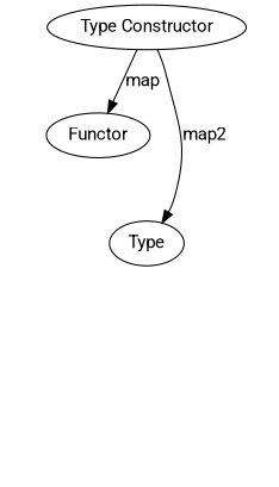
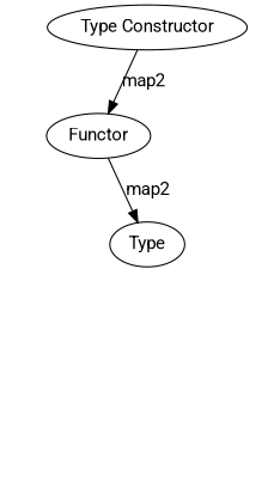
  digraph {
    fontname=Roboto
    node [fontname=Roboto]
    edge [fontname=Roboto style=invis]
    n1 [label="Type Constructor"]
    Functor
    n3 [label=Type]
    Applicative [style=invis]
    FlatMap [style=invis]
    Monad [style=invis]
-   n1 -> Functor [label=map style=""]
-   n1 -> n3 [label=map2 style=""]
+   n1 -> Functor [label=map2 style=""]
+   Functor -> n3 [label=map2 style=""]
    n3 -> Applicative [label=pure]
    n3 -> FlatMap [label=flatMap]
    Applicative -> Monad [label=flatMap]
    FlatMap -> Monad [label=pure]
  }
